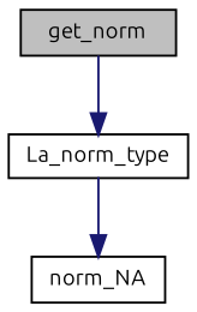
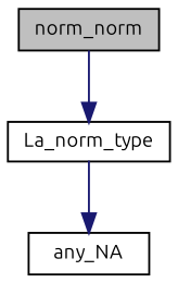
  digraph {
    fontname=Ubuntu
    rankdir=TB
    node [color=black fillcolor=white fontname=Ubuntu fontsize=10 shape=record style=filled]
    edge [color=midnightblue fontname=Ubuntu fontsize=10 labelfontname=FreeSans labelfontsize=10 style=solid]
-   n1 [fillcolor=grey75 fontcolor=black height=0.2 label=get_norm width=0.4]
+   n1 [fillcolor=grey75 fontcolor=black height=0.2 label=norm_norm width=0.4]
    n2 [height=0.2 label=La_norm_type width=0.4]
-   n3 [height=0.2 label=norm_NA width=0.4]
+   n3 [height=0.2 label=any_NA width=0.4]
    n1 -> n2
    n2 -> n3
  }
